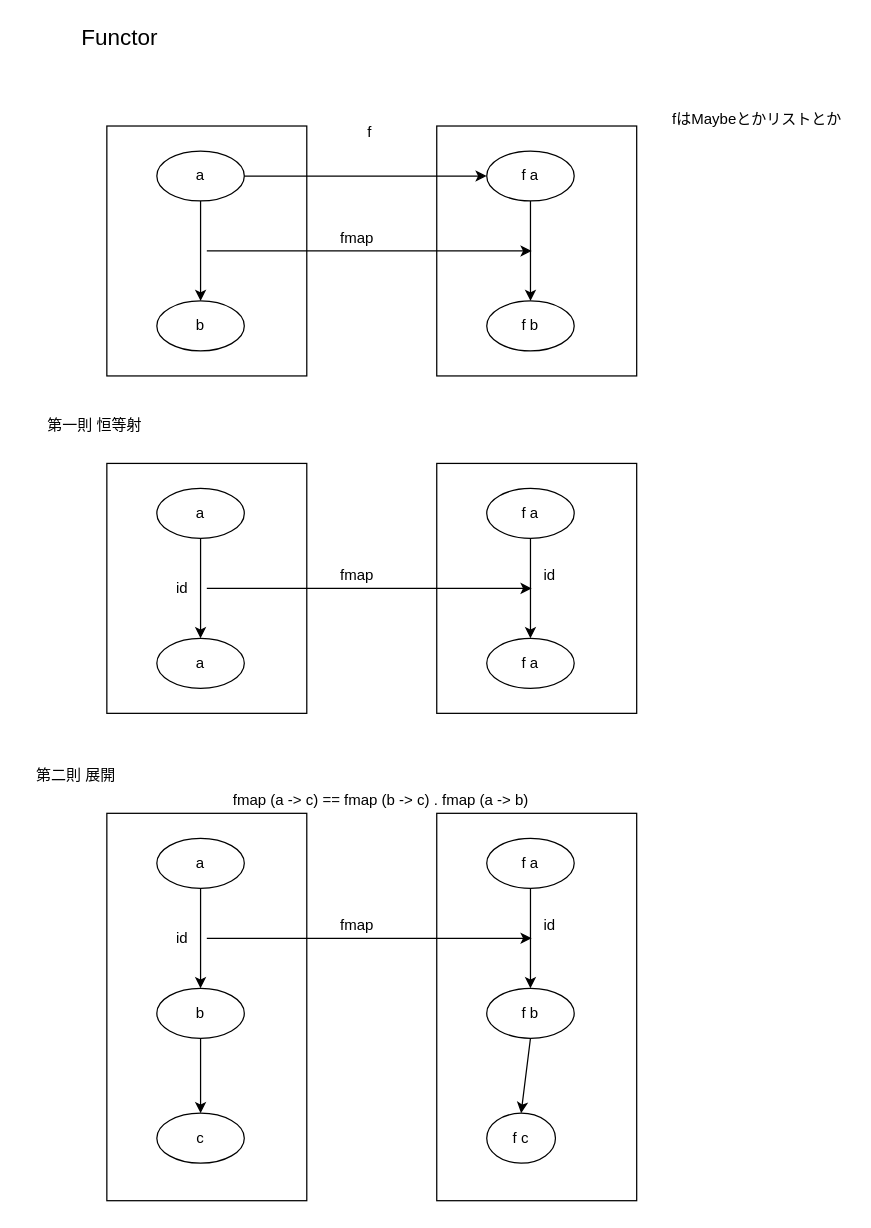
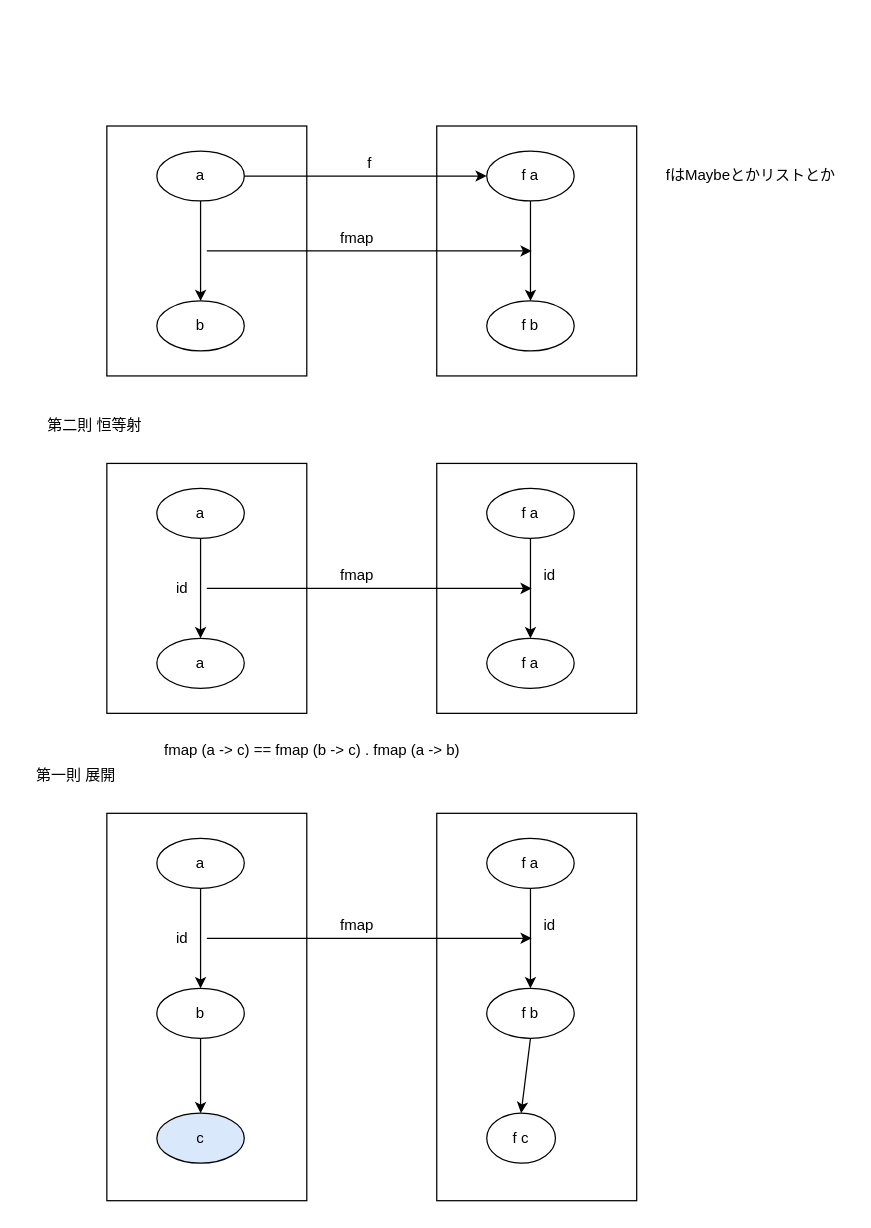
  <mxCell id="0" />
  <mxCell id="1" parent="0" />
- <mxCell id="2" value="&lt;font style=&quot;font-size: 18px&quot;&gt;Functor&lt;/font&gt;" style="text;html=1;align=center;verticalAlign=middle;resizable=0;points=[];autosize=1;" vertex="1" parent="1"><mxGeometry x="55" y="20" width="80" height="20" as="geometry" /></mxCell>
  <mxCell id="3" value="" style="rounded=0;whiteSpace=wrap;html=1;" vertex="1" parent="1"><mxGeometry x="85" y="100" width="160" height="200" as="geometry" /></mxCell>
  <mxCell id="4" value="a" style="ellipse;whiteSpace=wrap;html=1;" vertex="1" parent="1"><mxGeometry x="125" y="120" width="70" height="40" as="geometry" /></mxCell>
  <mxCell id="5" value="b" style="ellipse;whiteSpace=wrap;html=1;" vertex="1" parent="1"><mxGeometry x="125" y="240" width="70" height="40" as="geometry" /></mxCell>
  <mxCell id="6" value="" style="endArrow=classic;html=1;exitX=0.5;exitY=1;exitDx=0;exitDy=0;entryX=0.5;entryY=0;entryDx=0;entryDy=0;" edge="1" parent="1" source="4" target="5"><mxGeometry width="50" height="50" relative="1" as="geometry"><mxPoint x="305" y="250" as="sourcePoint" /><mxPoint x="355" y="200" as="targetPoint" /></mxGeometry></mxCell>
  <mxCell id="7" value="" style="rounded=0;whiteSpace=wrap;html=1;" vertex="1" parent="1"><mxGeometry x="349" y="100" width="160" height="200" as="geometry" /></mxCell>
  <mxCell id="8" value="f a" style="ellipse;whiteSpace=wrap;html=1;" vertex="1" parent="1"><mxGeometry x="389" y="120" width="70" height="40" as="geometry" /></mxCell>
  <mxCell id="9" value="f b" style="ellipse;whiteSpace=wrap;html=1;" vertex="1" parent="1"><mxGeometry x="389" y="240" width="70" height="40" as="geometry" /></mxCell>
  <mxCell id="10" value="" style="endArrow=classic;html=1;exitX=0.5;exitY=1;exitDx=0;exitDy=0;entryX=0.5;entryY=0;entryDx=0;entryDy=0;" edge="1" parent="1" source="8" target="9"><mxGeometry width="50" height="50" relative="1" as="geometry"><mxPoint x="569" y="250" as="sourcePoint" /><mxPoint x="619" y="200" as="targetPoint" /></mxGeometry></mxCell>
  <mxCell id="11" value="" style="endArrow=classic;html=1;" edge="1" parent="1"><mxGeometry width="50" height="50" relative="1" as="geometry"><mxPoint x="165" y="200" as="sourcePoint" /><mxPoint x="425" y="200" as="targetPoint" /></mxGeometry></mxCell>
  <mxCell id="12" value="fmap" style="text;html=1;align=center;verticalAlign=middle;resizable=0;points=[];autosize=1;" vertex="1" parent="1"><mxGeometry x="265" y="180" width="40" height="20" as="geometry" /></mxCell>
- <mxCell id="13" value="第一則 恒等射" style="text;html=1;align=center;verticalAlign=middle;resizable=0;points=[];autosize=1;" vertex="1" parent="1"><mxGeometry x="30" y="330" width="90" height="20" as="geometry" /></mxCell>
- <mxCell id="14" value="fはMaybeとかリストとか" style="text;html=1;align=center;verticalAlign=middle;resizable=0;points=[];autosize=1;" vertex="1" parent="1"><mxGeometry x="530" y="85" width="150" height="20" as="geometry" /></mxCell>
+ <mxCell id="13" value="第二則 恒等射" style="text;html=1;align=center;verticalAlign=middle;resizable=0;points=[];autosize=1;" vertex="1" parent="1"><mxGeometry x="30" y="330" width="90" height="20" as="geometry" /></mxCell>
+ <mxCell id="14" value="fはMaybeとかリストとか" style="text;html=1;align=center;verticalAlign=middle;resizable=0;points=[];autosize=1;" vertex="1" parent="1"><mxGeometry x="525" y="130" width="150" height="20" as="geometry" /></mxCell>
  <mxCell id="15" value="" style="rounded=0;whiteSpace=wrap;html=1;" vertex="1" parent="1"><mxGeometry x="85" y="370" width="160" height="200" as="geometry" /></mxCell>
  <mxCell id="16" value="a" style="ellipse;whiteSpace=wrap;html=1;" vertex="1" parent="1"><mxGeometry x="125" y="390" width="70" height="40" as="geometry" /></mxCell>
  <mxCell id="17" value="a" style="ellipse;whiteSpace=wrap;html=1;" vertex="1" parent="1"><mxGeometry x="125" y="510" width="70" height="40" as="geometry" /></mxCell>
  <mxCell id="18" value="" style="endArrow=classic;html=1;exitX=0.5;exitY=1;exitDx=0;exitDy=0;entryX=0.5;entryY=0;entryDx=0;entryDy=0;" edge="1" parent="1" source="16" target="17"><mxGeometry width="50" height="50" relative="1" as="geometry"><mxPoint x="305" y="520" as="sourcePoint" /><mxPoint x="355" y="470" as="targetPoint" /></mxGeometry></mxCell>
  <mxCell id="19" value="" style="rounded=0;whiteSpace=wrap;html=1;" vertex="1" parent="1"><mxGeometry x="349" y="370" width="160" height="200" as="geometry" /></mxCell>
  <mxCell id="20" value="f a" style="ellipse;whiteSpace=wrap;html=1;" vertex="1" parent="1"><mxGeometry x="389" y="390" width="70" height="40" as="geometry" /></mxCell>
  <mxCell id="21" value="f a" style="ellipse;whiteSpace=wrap;html=1;" vertex="1" parent="1"><mxGeometry x="389" y="510" width="70" height="40" as="geometry" /></mxCell>
  <mxCell id="22" value="" style="endArrow=classic;html=1;exitX=0.5;exitY=1;exitDx=0;exitDy=0;entryX=0.5;entryY=0;entryDx=0;entryDy=0;" edge="1" parent="1" source="20" target="21"><mxGeometry width="50" height="50" relative="1" as="geometry"><mxPoint x="569" y="520" as="sourcePoint" /><mxPoint x="619" y="470" as="targetPoint" /></mxGeometry></mxCell>
  <mxCell id="23" value="" style="endArrow=classic;html=1;" edge="1" parent="1"><mxGeometry width="50" height="50" relative="1" as="geometry"><mxPoint x="165" y="470" as="sourcePoint" /><mxPoint x="425" y="470" as="targetPoint" /></mxGeometry></mxCell>
  <mxCell id="24" value="fmap" style="text;html=1;align=center;verticalAlign=middle;resizable=0;points=[];autosize=1;" vertex="1" parent="1"><mxGeometry x="265" y="450" width="40" height="20" as="geometry" /></mxCell>
  <mxCell id="25" value="id" style="text;html=1;align=center;verticalAlign=middle;resizable=0;points=[];autosize=1;" vertex="1" parent="1"><mxGeometry x="135" y="460" width="20" height="20" as="geometry" /></mxCell>
  <mxCell id="26" value="id" style="text;html=1;align=center;verticalAlign=middle;resizable=0;points=[];autosize=1;" vertex="1" parent="1"><mxGeometry x="429" y="450" width="20" height="20" as="geometry" /></mxCell>
- <mxCell id="27" value="第二則 展開" style="text;html=1;align=center;verticalAlign=middle;resizable=0;points=[];autosize=1;" vertex="1" parent="1"><mxGeometry x="20" y="610" width="80" height="20" as="geometry" /></mxCell>
+ <mxCell id="27" value="第一則 展開" style="text;html=1;align=center;verticalAlign=middle;resizable=0;points=[];autosize=1;" vertex="1" parent="1"><mxGeometry x="20" y="610" width="80" height="20" as="geometry" /></mxCell>
  <mxCell id="28" value="" style="rounded=0;whiteSpace=wrap;html=1;" vertex="1" parent="1"><mxGeometry x="85" y="650" width="160" height="310" as="geometry" /></mxCell>
  <mxCell id="29" value="a" style="ellipse;whiteSpace=wrap;html=1;" vertex="1" parent="1"><mxGeometry x="125" y="670" width="70" height="40" as="geometry" /></mxCell>
  <mxCell id="30" value="b" style="ellipse;whiteSpace=wrap;html=1;" vertex="1" parent="1"><mxGeometry x="125" y="790" width="70" height="40" as="geometry" /></mxCell>
  <mxCell id="31" value="" style="endArrow=classic;html=1;exitX=0.5;exitY=1;exitDx=0;exitDy=0;entryX=0.5;entryY=0;entryDx=0;entryDy=0;" edge="1" parent="1" source="29" target="30"><mxGeometry width="50" height="50" relative="1" as="geometry"><mxPoint x="305" y="800" as="sourcePoint" /><mxPoint x="355" y="750" as="targetPoint" /></mxGeometry></mxCell>
  <mxCell id="32" value="" style="rounded=0;whiteSpace=wrap;html=1;" vertex="1" parent="1"><mxGeometry x="349" y="650" width="160" height="310" as="geometry" /></mxCell>
  <mxCell id="33" value="f a" style="ellipse;whiteSpace=wrap;html=1;" vertex="1" parent="1"><mxGeometry x="389" y="670" width="70" height="40" as="geometry" /></mxCell>
  <mxCell id="34" value="f b" style="ellipse;whiteSpace=wrap;html=1;" vertex="1" parent="1"><mxGeometry x="389" y="790" width="70" height="40" as="geometry" /></mxCell>
  <mxCell id="35" value="" style="endArrow=classic;html=1;exitX=0.5;exitY=1;exitDx=0;exitDy=0;entryX=0.5;entryY=0;entryDx=0;entryDy=0;" edge="1" parent="1" source="33" target="34"><mxGeometry width="50" height="50" relative="1" as="geometry"><mxPoint x="569" y="800" as="sourcePoint" /><mxPoint x="619" y="750" as="targetPoint" /></mxGeometry></mxCell>
  <mxCell id="36" value="" style="endArrow=classic;html=1;" edge="1" parent="1"><mxGeometry width="50" height="50" relative="1" as="geometry"><mxPoint x="165" y="750" as="sourcePoint" /><mxPoint x="425" y="750" as="targetPoint" /></mxGeometry></mxCell>
  <mxCell id="37" value="fmap" style="text;html=1;align=center;verticalAlign=middle;resizable=0;points=[];autosize=1;" vertex="1" parent="1"><mxGeometry x="265" y="730" width="40" height="20" as="geometry" /></mxCell>
  <mxCell id="38" value="id" style="text;html=1;align=center;verticalAlign=middle;resizable=0;points=[];autosize=1;" vertex="1" parent="1"><mxGeometry x="135" y="740" width="20" height="20" as="geometry" /></mxCell>
  <mxCell id="39" value="id" style="text;html=1;align=center;verticalAlign=middle;resizable=0;points=[];autosize=1;" vertex="1" parent="1"><mxGeometry x="429" y="730" width="20" height="20" as="geometry" /></mxCell>
  <mxCell id="40" value="" style="endArrow=classic;html=1;exitX=1;exitY=0.5;exitDx=0;exitDy=0;entryX=0;entryY=0.5;entryDx=0;entryDy=0;" edge="1" parent="1" source="4" target="8"><mxGeometry width="50" height="50" relative="1" as="geometry"><mxPoint x="285" y="280" as="sourcePoint" /><mxPoint x="335" y="230" as="targetPoint" /></mxGeometry></mxCell>
- <mxCell id="41" value="f" style="text;html=1;align=center;verticalAlign=middle;resizable=0;points=[];autosize=1;" vertex="1" parent="1"><mxGeometry x="285" y="95" width="20" height="20" as="geometry" /></mxCell>
- <mxCell id="42" value="c" style="ellipse;whiteSpace=wrap;html=1;" vertex="1" parent="1"><mxGeometry x="125" y="890" width="70" height="40" as="geometry" /></mxCell>
+ <mxCell id="41" value="f" style="text;html=1;align=center;verticalAlign=middle;resizable=0;points=[];autosize=1;" vertex="1" parent="1"><mxGeometry x="285" y="120" width="20" height="20" as="geometry" /></mxCell>
+ <mxCell id="42" value="c" style="ellipse;whiteSpace=wrap;html=1;fillColor=#dae8fc;" vertex="1" parent="1"><mxGeometry x="125" y="890" width="70" height="40" as="geometry" /></mxCell>
  <mxCell id="43" value="" style="endArrow=classic;html=1;exitX=0.5;exitY=1;exitDx=0;exitDy=0;entryX=0.5;entryY=0;entryDx=0;entryDy=0;" edge="1" parent="1" source="30" target="42"><mxGeometry width="50" height="50" relative="1" as="geometry"><mxPoint x="170" y="720" as="sourcePoint" /><mxPoint x="170" y="800" as="targetPoint" /></mxGeometry></mxCell>
  <mxCell id="44" value="f c" style="ellipse;whiteSpace=wrap;html=1;" vertex="1" parent="1"><mxGeometry x="389" y="890" width="55" height="40" as="geometry" /></mxCell>
  <mxCell id="45" value="" style="endArrow=classic;html=1;exitX=0.5;exitY=1;exitDx=0;exitDy=0;entryX=0.5;entryY=0;entryDx=0;entryDy=0;" edge="1" parent="1" source="34" target="44"><mxGeometry width="50" height="50" relative="1" as="geometry"><mxPoint x="434" y="720" as="sourcePoint" /><mxPoint x="434" y="800" as="targetPoint" /></mxGeometry></mxCell>
- <mxCell id="46" value="fmap (a -&amp;gt; c) == fmap (b -&amp;gt; c) . fmap (a -&amp;gt; b)" style="text;html=1;align=center;verticalAlign=middle;resizable=0;points=[];autosize=1;" vertex="1" parent="1"><mxGeometry x="179" y="630" width="250" height="20" as="geometry" /></mxCell>
+ <mxCell id="46" value="fmap (a -&amp;gt; c) == fmap (b -&amp;gt; c) . fmap (a -&amp;gt; b)" style="text;html=1;align=center;verticalAlign=middle;resizable=0;points=[];autosize=1;" vertex="1" parent="1"><mxGeometry x="124" y="590" width="250" height="20" as="geometry" /></mxCell>
